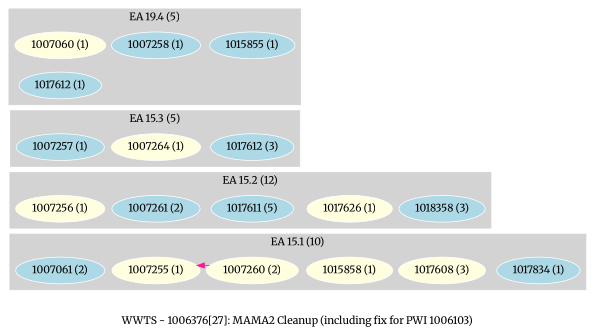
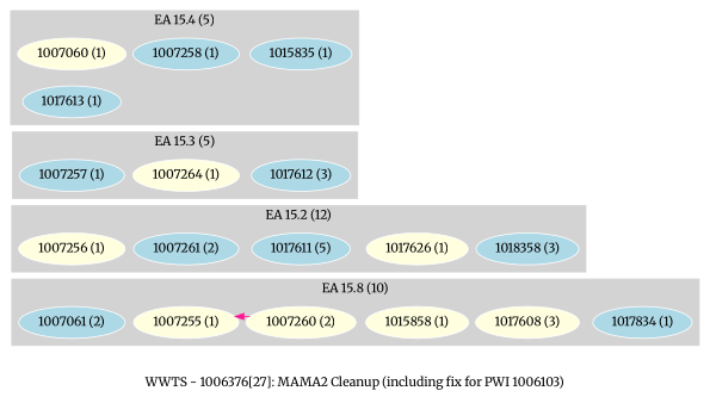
  digraph {
    fontname=Merriweather
    label="WWTS - 1006376[27]: MAMA2 Cleanup (including fix for PWI 1006103)"
    rankdir=LR
    ranksep=.1
    node [color=white fillcolor=lightblue fontname=Merriweather style=filled]
    edge [fontname=Merriweather style=invis]
    "1007061 (2)"
    "1007255 (1)" [fillcolor=lightyellow]
    "1007260 (2)" [fillcolor=lightyellow]
    n4 [fillcolor=lightyellow label="1015858 (1)"]
    "1017608 (3)" [fillcolor=lightyellow]
    "1017834 (1)"
    "1007256 (1)" [fillcolor=lightyellow]
    "1007261 (2)"
    "1017611 (5)"
    "1017626 (1)" [fillcolor=lightyellow]
    "1018358 (3)"
    "1007257 (1)"
    n13 [fillcolor=lightyellow label="1007264 (1)"]
    "1017612 (3)"
    "1007060 (1)" [fillcolor=lightyellow]
    "1007258 (1)"
-   "1015855 (1)"
-   "1017613 (1)" [label="1017612 (1)"]
+   "1015855 (1)" [label="1015835 (1)"]
+   "1017613 (1)"
    subgraph cluster_1 {
      color=lightgrey
-     label="EA 15.1 (10)"
+     label="EA 15.8 (10)"
      style=filled
      "1007061 (2)"
      "1007255 (1)"
      "1007260 (2)"
      n4
      "1017608 (3)"
      "1017834 (1)"
    }
    subgraph cluster_2 {
      color=lightgrey
      label="EA 15.2 (12)"
      style=filled
      "1007256 (1)"
      "1007261 (2)"
      "1017611 (5)"
      "1017626 (1)"
      "1018358 (3)"
    }
    subgraph cluster_3 {
      color=lightgrey
      label="EA 15.3 (5)"
      style=filled
      "1007257 (1)"
      n13
      "1017612 (3)"
    }
    subgraph cluster_4 {
      color=lightgrey
-     label="EA 19.4 (5)"
+     label="EA 15.4 (5)"
      style=filled
      "1007060 (1)"
      "1007258 (1)"
      "1015855 (1)"
      "1017613 (1)"
    }
    "1007061 (2)" -> "1007255 (1)"
    "1007255 (1)" -> "1007260 (2)"
    "1007260 (2)" -> "1007255 (1)" [color=deeppink style=solid]
    "1007260 (2)" -> n4
    n4 -> "1017608 (3)"
    "1017608 (3)" -> "1017834 (1)"
    "1007256 (1)" -> "1007261 (2)"
    "1007261 (2)" -> "1017611 (5)"
    "1017611 (5)" -> "1017626 (1)"
    "1017626 (1)" -> "1018358 (3)"
    "1007257 (1)" -> n13
    n13 -> "1017612 (3)"
    "1007060 (1)" -> "1007258 (1)"
    "1007258 (1)" -> "1015855 (1)"
  }
